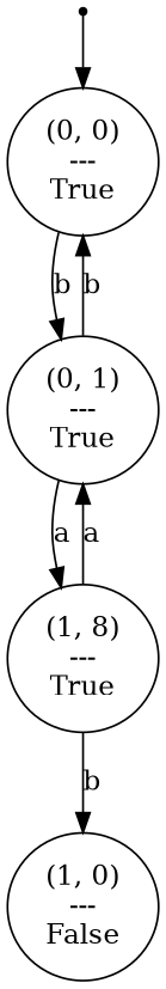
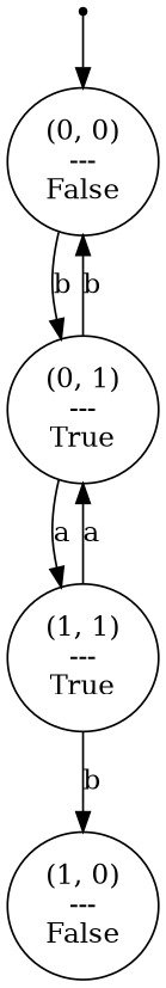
  digraph {
    0 [shape=point]
-   n2 [label="(0, 0)\n---\nTrue"]
+   n2 [label="(0, 0)\n---\nFalse"]
    n3 [label="(0, 1)\n---\nTrue"]
    n4 [label="(1, 0)\n---\nFalse"]
-   n5 [label="(1, 8)\n---\nTrue"]
+   n5 [label="(1, 1)\n---\nTrue"]
    0 -> n2
    n2 -> n3 [label=b]
    n3 -> n2 [label=b]
    n3 -> n5 [label=a]
    n5 -> n3 [label=a]
    n5 -> n4 [label=b]
  }
